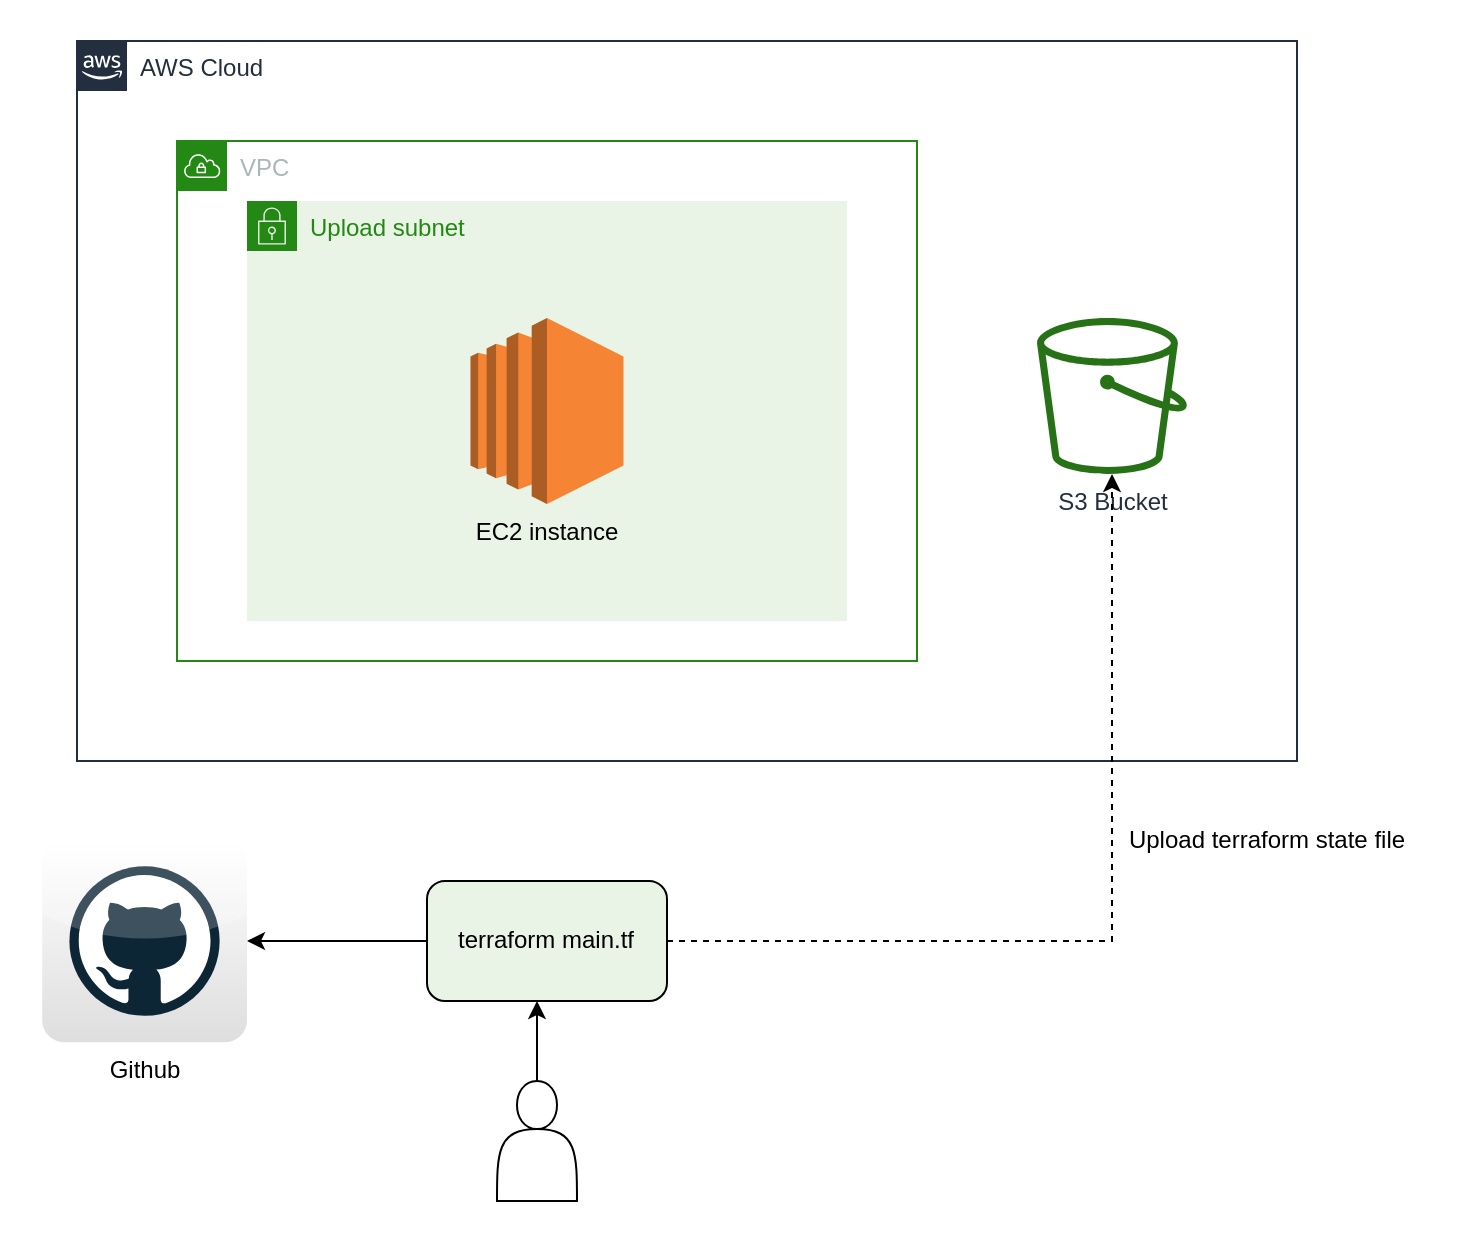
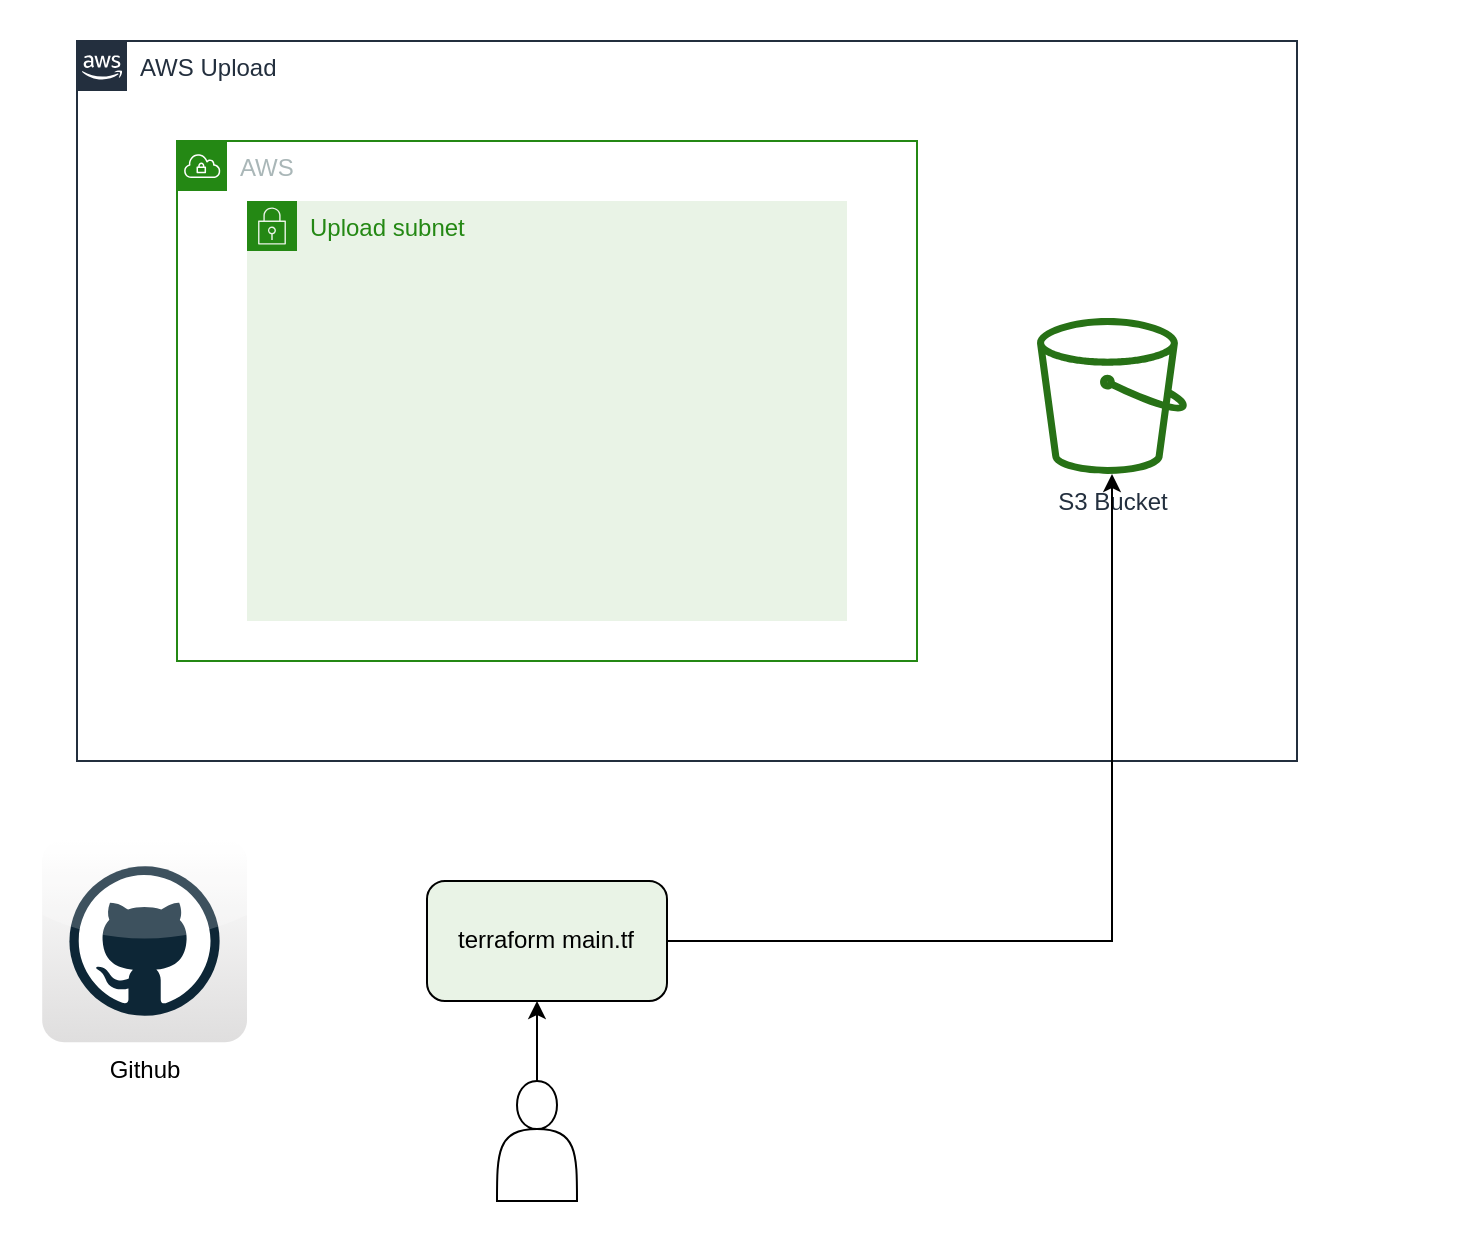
  <mxCell id="0" />
  <mxCell id="1" parent="0" />
- <mxCell id="2" value="AWS Cloud" style="points=[[0,0],[0.25,0],[0.5,0],[0.75,0],[1,0],[1,0.25],[1,0.5],[1,0.75],[1,1],[0.75,1],[0.5,1],[0.25,1],[0,1],[0,0.75],[0,0.5],[0,0.25]];outlineConnect=0;gradientColor=none;html=1;whiteSpace=wrap;fontSize=12;fontStyle=0;shape=mxgraph.aws4.group;grIcon=mxgraph.aws4.group_aws_cloud_alt;strokeColor=#232F3E;fillColor=none;verticalAlign=top;align=left;spacingLeft=30;fontColor=#232F3E;dashed=0;" vertex="1" parent="1"><mxGeometry x="38" y="20" width="610" height="360" as="geometry" /></mxCell>
+ <mxCell id="2" value="AWS Upload" style="points=[[0,0],[0.25,0],[0.5,0],[0.75,0],[1,0],[1,0.25],[1,0.5],[1,0.75],[1,1],[0.75,1],[0.5,1],[0.25,1],[0,1],[0,0.75],[0,0.5],[0,0.25]];outlineConnect=0;gradientColor=none;html=1;whiteSpace=wrap;fontSize=12;fontStyle=0;shape=mxgraph.aws4.group;grIcon=mxgraph.aws4.group_aws_cloud_alt;strokeColor=#232F3E;fillColor=none;verticalAlign=top;align=left;spacingLeft=30;fontColor=#232F3E;dashed=0;" vertex="1" parent="1"><mxGeometry x="38" y="20" width="610" height="360" as="geometry" /></mxCell>
  <mxCell id="3" value="S3 Bucket" style="outlineConnect=0;fontColor=#232F3E;gradientColor=none;fillColor=#277116;strokeColor=none;dashed=0;verticalLabelPosition=bottom;verticalAlign=top;align=center;html=1;fontSize=12;fontStyle=0;aspect=fixed;pointerEvents=1;shape=mxgraph.aws4.bucket;" vertex="1" parent="1"><mxGeometry x="518" y="158.5" width="75" height="78" as="geometry" /></mxCell>
- <mxCell id="4" value="VPC" style="points=[[0,0],[0.25,0],[0.5,0],[0.75,0],[1,0],[1,0.25],[1,0.5],[1,0.75],[1,1],[0.75,1],[0.5,1],[0.25,1],[0,1],[0,0.75],[0,0.5],[0,0.25]];outlineConnect=0;gradientColor=none;html=1;whiteSpace=wrap;fontSize=12;fontStyle=0;shape=mxgraph.aws4.group;grIcon=mxgraph.aws4.group_vpc;strokeColor=#248814;fillColor=none;verticalAlign=top;align=left;spacingLeft=30;fontColor=#AAB7B8;dashed=0;" vertex="1" parent="1"><mxGeometry x="88" y="70" width="370" height="260" as="geometry" /></mxCell>
+ <mxCell id="4" value="AWS" style="points=[[0,0],[0.25,0],[0.5,0],[0.75,0],[1,0],[1,0.25],[1,0.5],[1,0.75],[1,1],[0.75,1],[0.5,1],[0.25,1],[0,1],[0,0.75],[0,0.5],[0,0.25]];outlineConnect=0;gradientColor=none;html=1;whiteSpace=wrap;fontSize=12;fontStyle=0;shape=mxgraph.aws4.group;grIcon=mxgraph.aws4.group_vpc;strokeColor=#248814;fillColor=none;verticalAlign=top;align=left;spacingLeft=30;fontColor=#AAB7B8;dashed=0;" vertex="1" parent="1"><mxGeometry x="88" y="70" width="370" height="260" as="geometry" /></mxCell>
  <mxCell id="5" value="Upload subnet" style="points=[[0,0],[0.25,0],[0.5,0],[0.75,0],[1,0],[1,0.25],[1,0.5],[1,0.75],[1,1],[0.75,1],[0.5,1],[0.25,1],[0,1],[0,0.75],[0,0.5],[0,0.25]];outlineConnect=0;gradientColor=none;html=1;whiteSpace=wrap;fontSize=12;fontStyle=0;shape=mxgraph.aws4.group;grIcon=mxgraph.aws4.group_security_group;grStroke=0;strokeColor=#248814;fillColor=#E9F3E6;verticalAlign=top;align=left;spacingLeft=30;fontColor=#248814;dashed=0;" vertex="1" parent="1"><mxGeometry x="123" y="100" width="300" height="210" as="geometry" /></mxCell>
- <mxCell id="6" value="EC2 instance" style="outlineConnect=0;dashed=0;verticalLabelPosition=bottom;verticalAlign=top;align=center;html=1;shape=mxgraph.aws3.ec2;fillColor=#F58534;gradientColor=none;" vertex="1" parent="1"><mxGeometry x="234.75" y="158.5" width="76.5" height="93" as="geometry" /></mxCell>
- <mxCell id="7" style="edgeStyle=orthogonalEdgeStyle;rounded=0;orthogonalLoop=1;jettySize=auto;html=1;dashed=1;" edge="1" parent="1" source="9" target="3"><mxGeometry relative="1" as="geometry" /></mxCell>
- <mxCell id="8" style="edgeStyle=orthogonalEdgeStyle;rounded=0;orthogonalLoop=1;jettySize=auto;html=1;" edge="1" parent="1" source="9" target="13"><mxGeometry relative="1" as="geometry" /></mxCell>
+ <mxCell id="7" style="edgeStyle=orthogonalEdgeStyle;rounded=0;orthogonalLoop=1;jettySize=auto;html=1;" edge="1" parent="1" source="9" target="3"><mxGeometry relative="1" as="geometry" /></mxCell>
  <mxCell id="9" value="terraform main.tf" style="rounded=1;whiteSpace=wrap;html=1;fillColor=#e9f3e6;" vertex="1" parent="1"><mxGeometry x="213" y="440" width="120" height="60" as="geometry" /></mxCell>
- <mxCell id="10" value="Upload terraform state file" style="text;html=1;align=center;verticalAlign=middle;resizable=0;points=[];autosize=1;strokeColor=none;" vertex="1" parent="1"><mxGeometry x="558" y="410" width="150" height="20" as="geometry" /></mxCell>
  <mxCell id="11" style="edgeStyle=orthogonalEdgeStyle;rounded=0;orthogonalLoop=1;jettySize=auto;html=1;" edge="1" parent="1" source="12"><mxGeometry relative="1" as="geometry"><mxPoint x="268" y="500" as="targetPoint" /><Array as="points"><mxPoint x="268" y="500" /></Array></mxGeometry></mxCell>
  <mxCell id="12" value="" style="shape=actor;whiteSpace=wrap;html=1;" vertex="1" parent="1"><mxGeometry x="248" y="540" width="40" height="60" as="geometry" /></mxCell>
  <mxCell id="13" value="Github" style="dashed=0;outlineConnect=0;html=1;align=center;labelPosition=center;verticalLabelPosition=bottom;verticalAlign=top;shape=mxgraph.webicons.github;gradientColor=#DFDEDE" vertex="1" parent="1"><mxGeometry x="20.6" y="419.4" width="102.4" height="101.2" as="geometry" /></mxCell>
